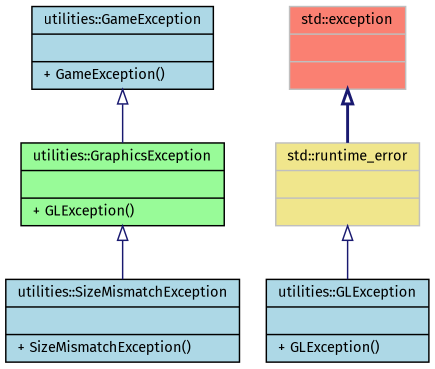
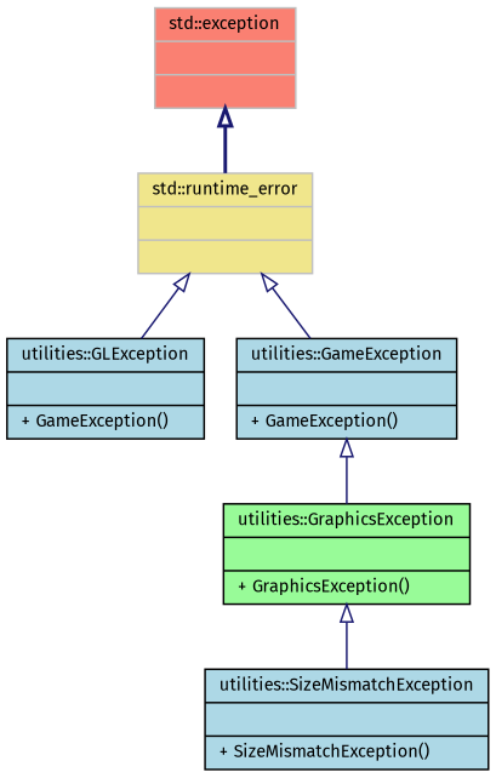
  digraph {
    fontname="Fira Sans"
    node [color=black fillcolor=lightblue fontname="Fira Sans" fontsize=10 shape=record style=filled]
    edge [arrowtail=onormal color=midnightblue dir=back fontname="Fira Sans" fontsize=10 labelfontname=Helvetica labelfontsize=10 style=solid]
-   n1 [fillcolor=palegreen fontcolor=black height=0.2 label="{utilities::GraphicsException\n||+ GLException()\l}" width=0.4]
+   n1 [fillcolor=palegreen fontcolor=black height=0.2 label="{utilities::GraphicsException\n||+ GraphicsException()\l}" width=0.4]
    n2 [height=0.2 label="{utilities::SizeMismatchException\n||+ SizeMismatchException()\l}" width=0.4]
-   n3 [height=0.2 label="{utilities::GLException\n||+ GLException()\l}" width=0.4]
+   n3 [height=0.2 label="{utilities::GLException\n||+ GameException()\l}" width=0.4]
    n4 [height=0.2 label="{utilities::GameException\n||+ GameException()\l}" width=0.4]
    n5 [color=grey75 fillcolor=khaki height=0.2 label="{std::runtime_error\n||}" width=0.4]
    n6 [color=grey75 fillcolor=salmon height=0.2 label="{std::exception\n||}" width=0.4]
    n1 -> n2
    n4 -> n1
    n5 -> n3
+   n5 -> n4
    n6 -> n5 [style=bold]
  }
